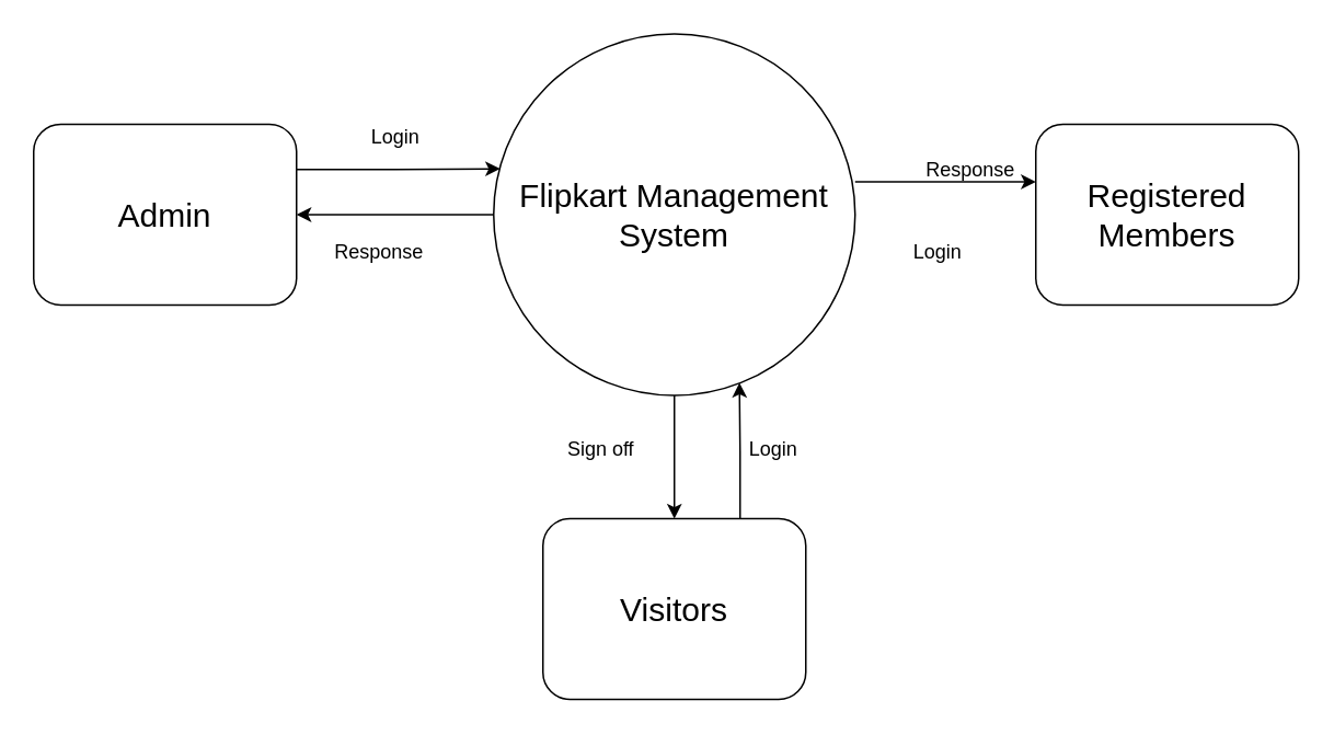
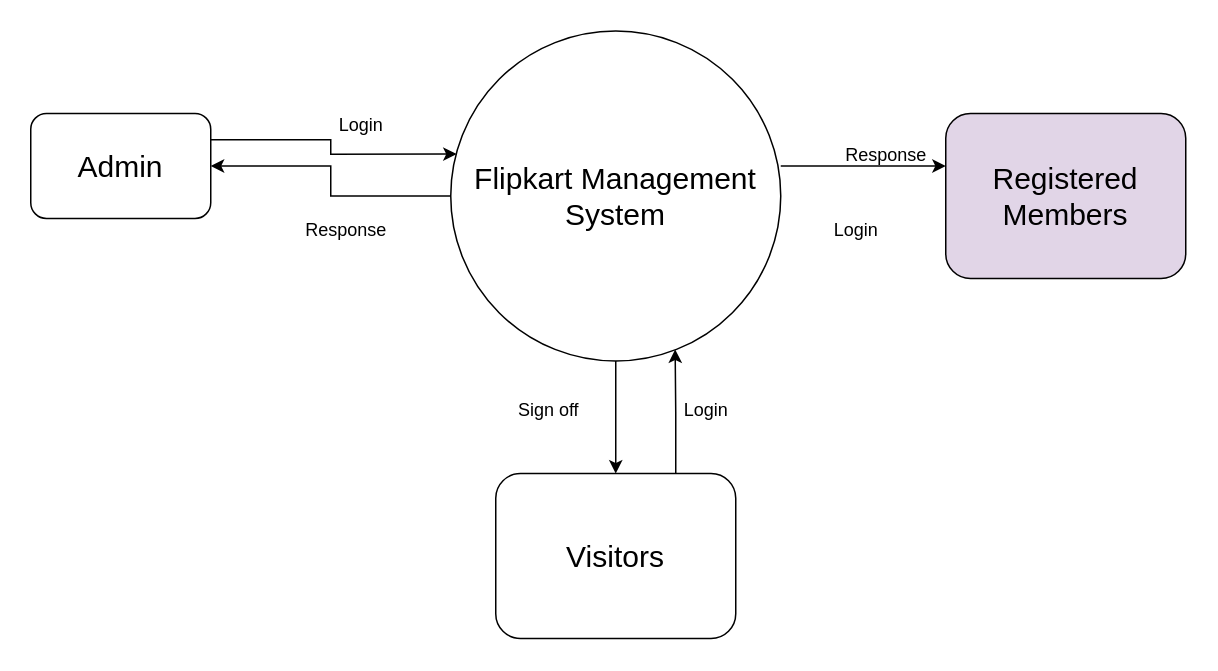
  <mxCell id="0" />
  <mxCell id="1" parent="0" />
  <mxCell id="2" style="edgeStyle=orthogonalEdgeStyle;rounded=0;orthogonalLoop=1;jettySize=auto;html=1;entryX=1;entryY=0.5;entryDx=0;entryDy=0;" parent="1" source="4" target="6" edge="1"><mxGeometry relative="1" as="geometry" /></mxCell>
  <mxCell id="3" style="edgeStyle=orthogonalEdgeStyle;rounded=0;orthogonalLoop=1;jettySize=auto;html=1;entryX=0.5;entryY=0;entryDx=0;entryDy=0;" parent="1" source="4" target="9" edge="1"><mxGeometry relative="1" as="geometry" /></mxCell>
  <mxCell id="4" value="&lt;font style=&quot;font-size: 20px;&quot;&gt;Flipkart Management System&lt;/font&gt;" style="ellipse;whiteSpace=wrap;html=1;aspect=fixed;" parent="1" vertex="1"><mxGeometry x="300" y="20" width="220" height="220" as="geometry" /></mxCell>
  <mxCell id="5" style="edgeStyle=orthogonalEdgeStyle;rounded=0;orthogonalLoop=1;jettySize=auto;html=1;exitX=1;exitY=0.25;exitDx=0;exitDy=0;entryX=0.018;entryY=0.373;entryDx=0;entryDy=0;entryPerimeter=0;" parent="1" source="6" target="4" edge="1"><mxGeometry relative="1" as="geometry" /></mxCell>
- <mxCell id="6" value="&lt;font style=&quot;font-size: 20px;&quot;&gt;Admin&lt;/font&gt;" style="rounded=1;whiteSpace=wrap;html=1;" parent="1" vertex="1"><mxGeometry x="20" y="75" width="160" height="110" as="geometry" /></mxCell>
- <mxCell id="7" value="&lt;font style=&quot;font-size: 20px;&quot;&gt;Registered Members&lt;/font&gt;" style="rounded=1;whiteSpace=wrap;html=1;" parent="1" vertex="1"><mxGeometry x="630" y="75" width="160" height="110" as="geometry" /></mxCell>
+ <mxCell id="6" value="&lt;font style=&quot;font-size: 20px;&quot;&gt;Admin&lt;/font&gt;" style="rounded=1;whiteSpace=wrap;html=1;" parent="1" vertex="1"><mxGeometry x="20" y="75" width="120" height="70" as="geometry" /></mxCell>
+ <mxCell id="7" value="&lt;font style=&quot;font-size: 20px;&quot;&gt;Registered Members&lt;/font&gt;" style="rounded=1;whiteSpace=wrap;html=1;fillColor=#e1d5e7;" parent="1" vertex="1"><mxGeometry x="630" y="75" width="160" height="110" as="geometry" /></mxCell>
  <mxCell id="8" style="edgeStyle=orthogonalEdgeStyle;rounded=0;orthogonalLoop=1;jettySize=auto;html=1;exitX=0.75;exitY=0;exitDx=0;exitDy=0;entryX=0.68;entryY=0.965;entryDx=0;entryDy=0;entryPerimeter=0;" parent="1" source="9" target="4" edge="1"><mxGeometry relative="1" as="geometry"><Array as="points"><mxPoint x="450" y="274" /><mxPoint x="450" y="274" /></Array></mxGeometry></mxCell>
  <mxCell id="9" value="&lt;font style=&quot;font-size: 20px;&quot;&gt;Visitors&lt;/font&gt;" style="rounded=1;whiteSpace=wrap;html=1;" parent="1" vertex="1"><mxGeometry x="330" y="315" width="160" height="110" as="geometry" /></mxCell>
  <mxCell id="10" value="" style="endArrow=classic;html=1;rounded=0;" parent="1" edge="1"><mxGeometry width="50" height="50" relative="1" as="geometry"><mxPoint x="520" y="110" as="sourcePoint" /><mxPoint x="630" y="110" as="targetPoint" /></mxGeometry></mxCell>
  <mxCell id="11" value="Login" style="text;html=1;align=center;verticalAlign=middle;resizable=0;points=[];autosize=1;strokeColor=none;fillColor=none;" parent="1" vertex="1"><mxGeometry x="215" y="68" width="50" height="30" as="geometry" /></mxCell>
  <mxCell id="12" value="Response" style="text;html=1;align=center;verticalAlign=middle;resizable=0;points=[];autosize=1;strokeColor=none;fillColor=none;" parent="1" vertex="1"><mxGeometry x="190" y="138" width="80" height="30" as="geometry" /></mxCell>
  <mxCell id="13" value="Login" style="text;html=1;align=center;verticalAlign=middle;resizable=0;points=[];autosize=1;strokeColor=none;fillColor=none;" parent="1" vertex="1"><mxGeometry x="445" y="258" width="50" height="30" as="geometry" /></mxCell>
  <mxCell id="14" value="Sign off" style="text;html=1;align=center;verticalAlign=middle;resizable=0;points=[];autosize=1;strokeColor=none;fillColor=none;" parent="1" vertex="1"><mxGeometry x="335" y="258" width="60" height="30" as="geometry" /></mxCell>
  <mxCell id="15" value="Response" style="text;html=1;align=center;verticalAlign=middle;resizable=0;points=[];autosize=1;strokeColor=none;fillColor=none;" parent="1" vertex="1"><mxGeometry x="550" y="88" width="80" height="30" as="geometry" /></mxCell>
  <mxCell id="16" value="Login" style="text;html=1;align=center;verticalAlign=middle;resizable=0;points=[];autosize=1;strokeColor=none;fillColor=none;" parent="1" vertex="1"><mxGeometry x="545" y="138" width="50" height="30" as="geometry" /></mxCell>
